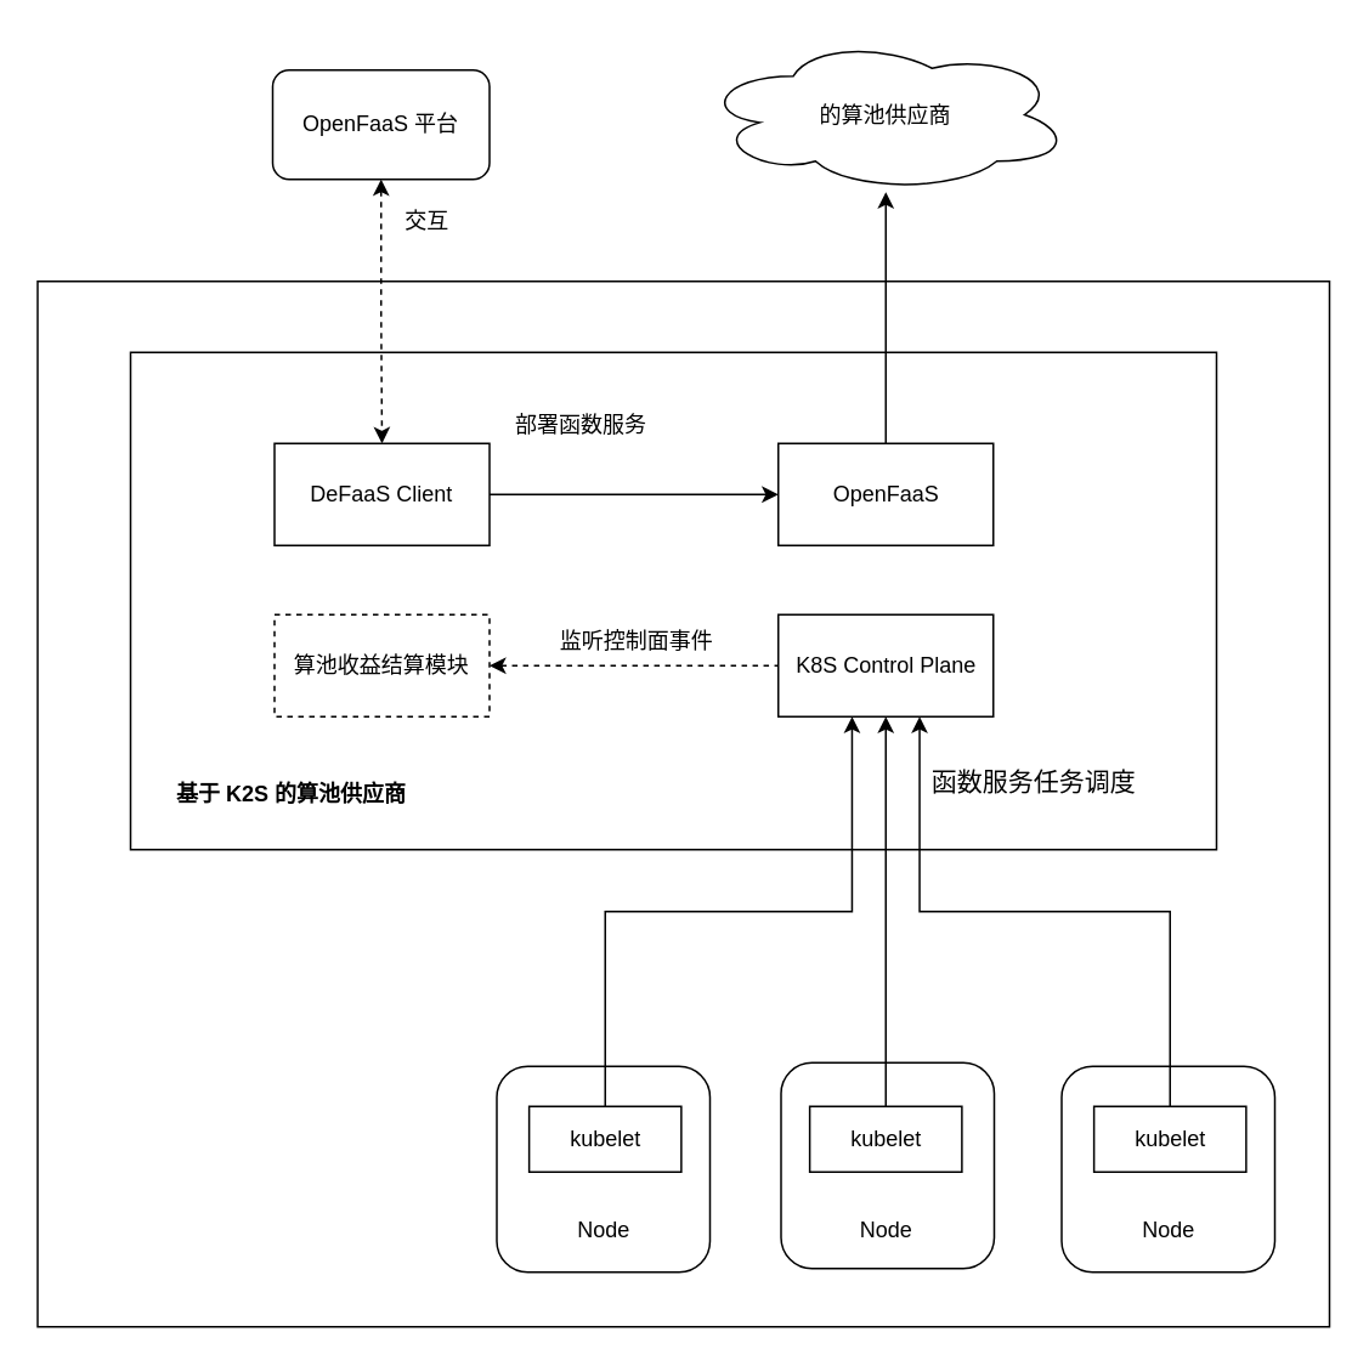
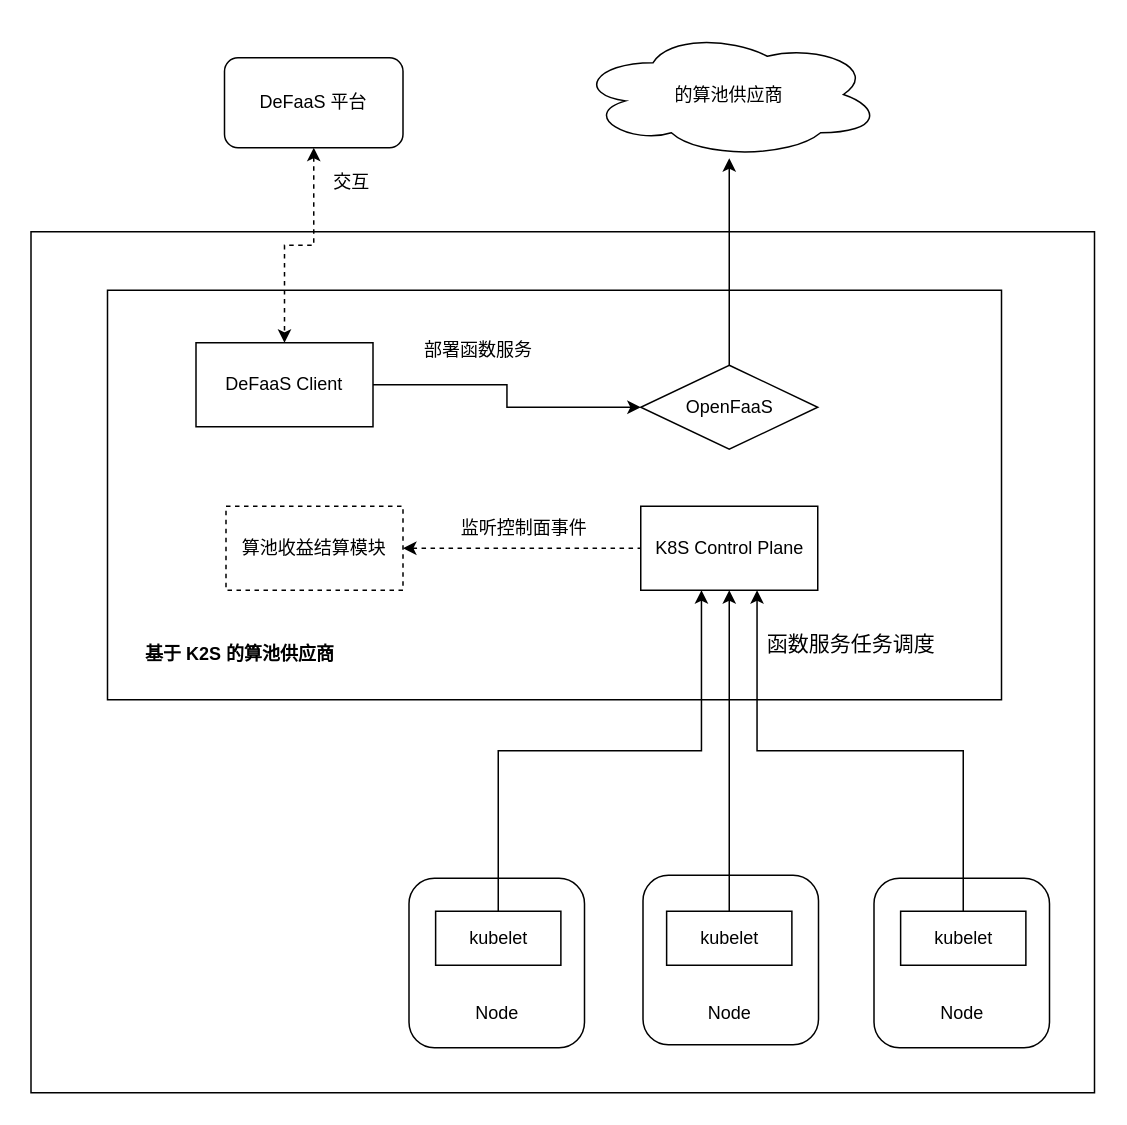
  <mxCell id="0" />
  <mxCell id="1" parent="0" />
  <mxCell id="2" value="" style="rounded=0;whiteSpace=wrap;html=1;fontSize=14;" vertex="1" parent="1"><mxGeometry x="20" y="154" width="709" height="574" as="geometry" /></mxCell>
  <mxCell id="3" value="" style="rounded=0;whiteSpace=wrap;html=1;fontSize=14;" vertex="1" parent="1"><mxGeometry x="71" y="193" width="596" height="273" as="geometry" /></mxCell>
  <mxCell id="4" value="" style="rounded=1;whiteSpace=wrap;html=1;" parent="1" vertex="1"><mxGeometry x="428" y="583" width="117" height="113" as="geometry" /></mxCell>
  <mxCell id="5" style="edgeStyle=orthogonalEdgeStyle;rounded=0;orthogonalLoop=1;jettySize=auto;html=1;entryX=0.5;entryY=0;entryDx=0;entryDy=0;startArrow=classic;startFill=1;dashed=1;" parent="1" source="6" target="14" edge="1"><mxGeometry relative="1" as="geometry" /></mxCell>
- <mxCell id="6" value="OpenFaaS 平台" style="rounded=1;whiteSpace=wrap;html=1;" parent="1" vertex="1"><mxGeometry x="149" y="38" width="119" height="60" as="geometry" /></mxCell>
+ <mxCell id="6" value="DeFaaS 平台" style="rounded=1;whiteSpace=wrap;html=1;" parent="1" vertex="1"><mxGeometry x="149" y="38" width="119" height="60" as="geometry" /></mxCell>
  <mxCell id="7" style="edgeStyle=orthogonalEdgeStyle;rounded=0;orthogonalLoop=1;jettySize=auto;html=1;startArrow=classic;startFill=1;endArrow=none;endFill=0;" parent="1" source="8" target="10" edge="1"><mxGeometry relative="1" as="geometry" /></mxCell>
  <mxCell id="8" value="的算池供应商" style="ellipse;shape=cloud;whiteSpace=wrap;html=1;" parent="1" vertex="1"><mxGeometry x="384" y="20" width="203" height="85" as="geometry" /></mxCell>
  <mxCell id="9" value="K8S Control Plane" style="rounded=0;whiteSpace=wrap;html=1;" parent="1" vertex="1"><mxGeometry x="426.5" y="337" width="118" height="56" as="geometry" /></mxCell>
- <mxCell id="10" value="OpenFaaS" style="rounded=0;whiteSpace=wrap;html=1;" parent="1" vertex="1"><mxGeometry x="426.5" y="243" width="118" height="56" as="geometry" /></mxCell>
+ <mxCell id="10" value="OpenFaaS" style="rhombus;whiteSpace=wrap;html=1;" parent="1" vertex="1"><mxGeometry x="426.5" y="243" width="118" height="56" as="geometry" /></mxCell>
  <mxCell id="11" style="edgeStyle=orthogonalEdgeStyle;rounded=0;orthogonalLoop=1;jettySize=auto;html=1;startArrow=classic;startFill=1;endArrow=none;endFill=0;dashed=1;" parent="1" source="12" target="9" edge="1"><mxGeometry relative="1" as="geometry" /></mxCell>
  <mxCell id="12" value="算池收益结算模块" style="rounded=0;whiteSpace=wrap;html=1;dashed=1;" parent="1" vertex="1"><mxGeometry x="150" y="337" width="118" height="56" as="geometry" /></mxCell>
  <mxCell id="13" style="edgeStyle=orthogonalEdgeStyle;rounded=0;orthogonalLoop=1;jettySize=auto;html=1;entryX=0;entryY=0.5;entryDx=0;entryDy=0;startArrow=none;startFill=0;" parent="1" source="14" target="10" edge="1"><mxGeometry relative="1" as="geometry" /></mxCell>
- <mxCell id="14" value="DeFaaS Client" style="rounded=0;whiteSpace=wrap;html=1;" parent="1" vertex="1"><mxGeometry x="150" y="243" width="118" height="56" as="geometry" /></mxCell>
+ <mxCell id="14" value="DeFaaS Client" style="rounded=0;whiteSpace=wrap;html=1;" parent="1" vertex="1"><mxGeometry x="130" y="228" width="118" height="56" as="geometry" /></mxCell>
  <mxCell id="15" style="edgeStyle=elbowEdgeStyle;rounded=0;orthogonalLoop=1;jettySize=auto;elbow=vertical;html=1;startArrow=none;startFill=0;endArrow=classic;endFill=1;entryX=0.5;entryY=1;entryDx=0;entryDy=0;" parent="1" source="16" target="9" edge="1"><mxGeometry relative="1" as="geometry"><mxPoint x="487" y="423" as="targetPoint" /></mxGeometry></mxCell>
  <mxCell id="16" value="kubelet" style="rounded=0;whiteSpace=wrap;html=1;" parent="1" vertex="1"><mxGeometry x="443.75" y="607" width="83.5" height="36" as="geometry" /></mxCell>
  <mxCell id="17" value="Node" style="text;html=1;strokeColor=none;fillColor=none;align=center;verticalAlign=middle;whiteSpace=wrap;rounded=0;" parent="1" vertex="1"><mxGeometry x="465.5" y="665" width="40" height="20" as="geometry" /></mxCell>
  <mxCell id="18" value="" style="rounded=1;whiteSpace=wrap;html=1;" parent="1" vertex="1"><mxGeometry x="582" y="585" width="117" height="113" as="geometry" /></mxCell>
  <mxCell id="19" style="edgeStyle=elbowEdgeStyle;rounded=0;orthogonalLoop=1;jettySize=auto;elbow=vertical;html=1;entryX=0.657;entryY=1;entryDx=0;entryDy=0;entryPerimeter=0;startArrow=none;startFill=0;endArrow=classic;endFill=1;" parent="1" source="20" target="9" edge="1"><mxGeometry relative="1" as="geometry" /></mxCell>
  <mxCell id="20" value="kubelet" style="rounded=0;whiteSpace=wrap;html=1;" parent="1" vertex="1"><mxGeometry x="599.75" y="607" width="83.5" height="36" as="geometry" /></mxCell>
  <mxCell id="21" value="Node" style="text;html=1;strokeColor=none;fillColor=none;align=center;verticalAlign=middle;whiteSpace=wrap;rounded=0;" parent="1" vertex="1"><mxGeometry x="620.5" y="665" width="40" height="20" as="geometry" /></mxCell>
  <mxCell id="22" value="" style="rounded=1;whiteSpace=wrap;html=1;" parent="1" vertex="1"><mxGeometry x="272" y="585" width="117" height="113" as="geometry" /></mxCell>
  <mxCell id="23" style="edgeStyle=elbowEdgeStyle;rounded=0;orthogonalLoop=1;jettySize=auto;elbow=vertical;html=1;entryX=0.343;entryY=1;entryDx=0;entryDy=0;entryPerimeter=0;startArrow=none;startFill=0;endArrow=classic;endFill=1;" parent="1" source="24" target="9" edge="1"><mxGeometry relative="1" as="geometry" /></mxCell>
  <mxCell id="24" value="kubelet" style="rounded=0;whiteSpace=wrap;html=1;" parent="1" vertex="1"><mxGeometry x="289.75" y="607" width="83.5" height="36" as="geometry" /></mxCell>
  <mxCell id="25" value="Node" style="text;html=1;strokeColor=none;fillColor=none;align=center;verticalAlign=middle;whiteSpace=wrap;rounded=0;" parent="1" vertex="1"><mxGeometry x="310.5" y="665" width="40" height="20" as="geometry" /></mxCell>
  <mxCell id="26" value="&lt;b&gt;基于 K2S 的算池供应商&lt;/b&gt;" style="text;html=1;strokeColor=none;fillColor=none;align=center;verticalAlign=middle;whiteSpace=wrap;rounded=0;" parent="1" vertex="1"><mxGeometry x="74" y="422" width="171" height="28" as="geometry" /></mxCell>
  <mxCell id="27" value="交互" style="text;html=1;strokeColor=none;fillColor=none;align=center;verticalAlign=middle;whiteSpace=wrap;rounded=0;" parent="1" vertex="1"><mxGeometry x="214" y="111" width="40" height="20" as="geometry" /></mxCell>
  <mxCell id="28" value="部署函数服务" style="text;html=1;strokeColor=none;fillColor=none;align=center;verticalAlign=middle;whiteSpace=wrap;rounded=0;" parent="1" vertex="1"><mxGeometry x="278" y="223" width="81" height="20" as="geometry" /></mxCell>
  <mxCell id="29" value="监听控制面事件" style="text;html=1;strokeColor=none;fillColor=none;align=center;verticalAlign=middle;whiteSpace=wrap;rounded=0;" parent="1" vertex="1"><mxGeometry x="303" y="342" width="92" height="20" as="geometry" /></mxCell>
  <mxCell id="30" value="函数服务任务调度" style="text;html=1;strokeColor=none;fillColor=none;align=center;verticalAlign=middle;whiteSpace=wrap;rounded=0;fontSize=14;" vertex="1" parent="1"><mxGeometry x="505.5" y="418" width="122" height="22" as="geometry" /></mxCell>
